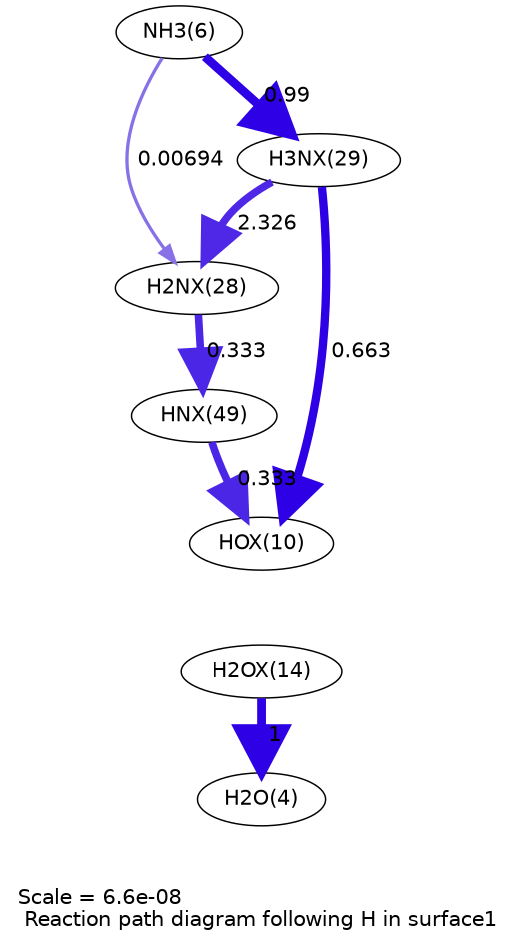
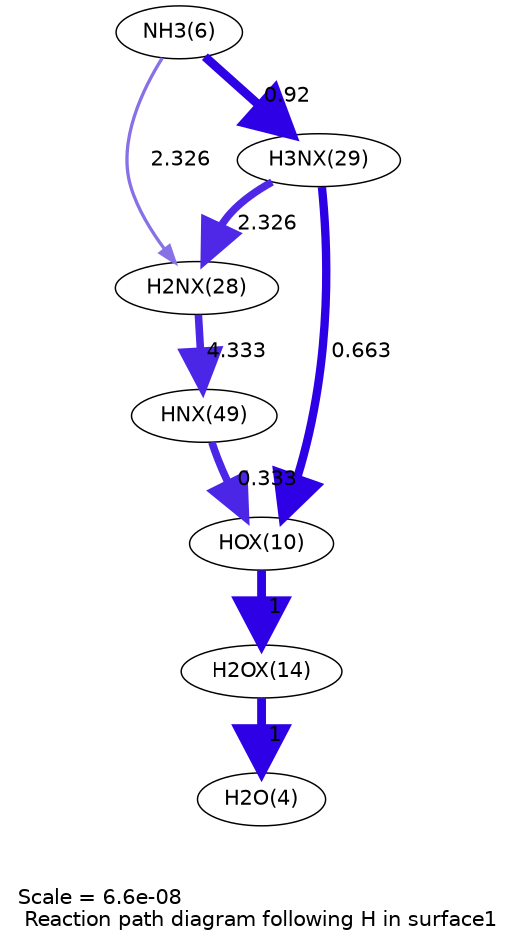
  digraph {
    fontname=Helvetica
    label="Scale = 6.6e-08\l Reaction path diagram following H in surface1"
    node [fontname=Helvetica]
    edge [arrowsize=3 color="0.7, 0.833, 0.9" fontname=Helvetica penwidth=5.17]
    n1 [label="NH3(6)"]
    n2 [label="H2NX(28)"]
    n3 [label="H3NX(29)"]
    n4 [label="HNX(49)"]
    n5 [label="HOX(10)"]
    n6 [label="H2OX(14)"]
    n7 [label="H2O(4)"]
-   n1 -> n2 [arrowsize=1.12 color="0.7, 0.507, 0.9" label=" 0.00694" penwidth=2.25]
-   n1 -> n3 [color="0.7, 1.49, 0.9" label=" 0.99" penwidth=5.99]
-   n2 -> n4 [arrowsize=2.59 label=" 0.333"]
+   n1 -> n2 [arrowsize=1.12 color="0.7, 0.507, 0.9" label=" 2.326" penwidth=2.25]
+   n1 -> n3 [color="0.7, 1.49, 0.9" label=" 0.92" penwidth=5.99]
+   n2 -> n4 [arrowsize=2.59 label=" 4.333"]
    n3 -> n2 [arrowsize=2.58 color="0.7, 0.826, 0.9" label=" 2.326" penwidth=5.15]
    n3 -> n5 [arrowsize=2.85 color="0.7, 1.16, 0.9" label=" 0.663" penwidth=5.69]
    n4 -> n5 [arrowsize=2.59 label=" 0.333"]
+   n5 -> n6 [color="0.7, 1.5, 0.9" label=" 1" penwidth=6]
    n6 -> n7 [color="0.7, 1.5, 0.9" label=" 1" penwidth=6]
  }
